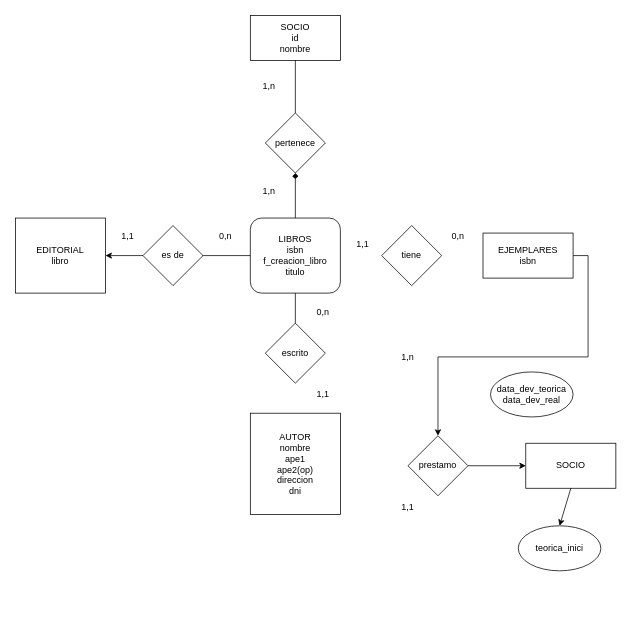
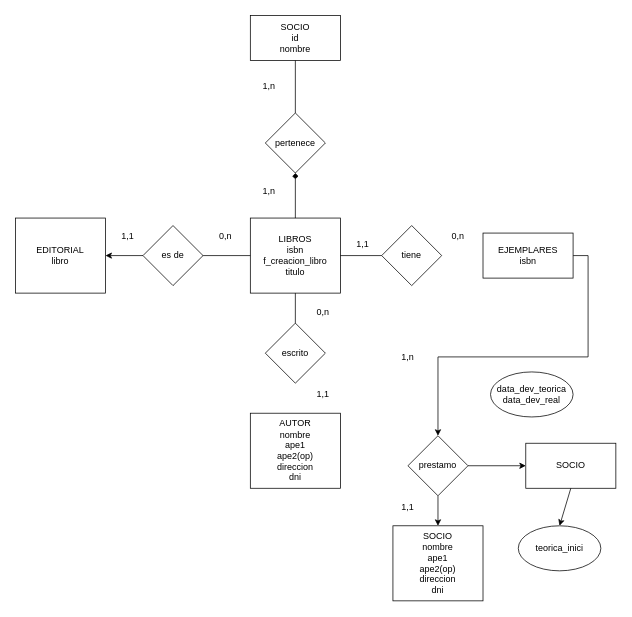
  <mxCell id="0" />
  <mxCell id="1" parent="0" />
  <mxCell id="2" style="edgeStyle=orthogonalEdgeStyle;rounded=0;orthogonalLoop=1;jettySize=auto;html=1;startArrow=none;" edge="1" parent="1" source="26" target="25"><mxGeometry relative="1" as="geometry" /></mxCell>
- <mxCell id="3" value="LIBROS&lt;br&gt;isbn&lt;br&gt;f_creacion_libro&lt;br&gt;titulo" style="whiteSpace=wrap;html=1;rounded=1;" parent="1" vertex="1"><mxGeometry x="333" y="290" width="120" height="100" as="geometry" /></mxCell>
+ <mxCell id="3" value="LIBROS&lt;br&gt;isbn&lt;br&gt;f_creacion_libro&lt;br&gt;titulo" style="rounded=0;whiteSpace=wrap;html=1;" parent="1" vertex="1"><mxGeometry x="333" y="290" width="120" height="100" as="geometry" /></mxCell>
+ <mxCell id="4" value="" style="edgeStyle=orthogonalEdgeStyle;rounded=0;orthogonalLoop=1;jettySize=auto;html=1;startArrow=none;entryX=0.5;entryY=0;entryDx=0;entryDy=0;" edge="1" parent="1" source="19" target="22"><mxGeometry relative="1" as="geometry"><mxPoint x="583" y="710" as="targetPoint" /></mxGeometry></mxCell>
  <mxCell id="5" style="edgeStyle=orthogonalEdgeStyle;rounded=0;orthogonalLoop=1;jettySize=auto;html=1;entryX=0.5;entryY=0;entryDx=0;entryDy=0;exitX=1;exitY=0.5;exitDx=0;exitDy=0;" edge="1" parent="1" source="6" target="19"><mxGeometry relative="1" as="geometry" /></mxCell>
  <mxCell id="6" value="EJEMPLARES&lt;br&gt;isbn" style="rounded=0;whiteSpace=wrap;html=1;" parent="1" vertex="1"><mxGeometry x="643" y="310" width="120" height="60" as="geometry" /></mxCell>
  <mxCell id="7" value="tiene" style="rhombus;whiteSpace=wrap;html=1;" parent="1" vertex="1"><mxGeometry x="508" y="300" width="80" height="80" as="geometry" /></mxCell>
+ <mxCell id="8" value="" style="endArrow=none;html=1;rounded=0;entryX=0;entryY=0.5;entryDx=0;entryDy=0;exitX=1;exitY=0.5;exitDx=0;exitDy=0;" parent="1" source="3" target="7" edge="1"><mxGeometry width="50" height="50" relative="1" as="geometry"><mxPoint x="453" y="340" as="sourcePoint" /><mxPoint x="648" y="340" as="targetPoint" /></mxGeometry></mxCell>
  <mxCell id="9" value="1,1" style="text;html=1;strokeColor=none;fillColor=none;align=center;verticalAlign=middle;whiteSpace=wrap;rounded=0;" parent="1" vertex="1"><mxGeometry x="453" y="310" width="60" height="30" as="geometry" /></mxCell>
  <mxCell id="10" value="0,n" style="text;html=1;strokeColor=none;fillColor=none;align=center;verticalAlign=middle;whiteSpace=wrap;rounded=0;" parent="1" vertex="1"><mxGeometry x="580" y="300" width="60" height="30" as="geometry" /></mxCell>
  <mxCell id="11" value="SOCIO&lt;br&gt;id&lt;br&gt;nombre" style="rounded=0;whiteSpace=wrap;html=1;" parent="1" vertex="1"><mxGeometry x="333" y="20" width="120" height="60" as="geometry" /></mxCell>
  <mxCell id="12" value="" style="endArrow=none;html=1;rounded=0;entryX=0.5;entryY=1;entryDx=0;entryDy=0;exitX=0.5;exitY=0;exitDx=0;exitDy=0;startArrow=none;" parent="1" source="13" target="11" edge="1"><mxGeometry width="50" height="50" relative="1" as="geometry"><mxPoint x="368" y="310" as="sourcePoint" /><mxPoint x="418" y="260" as="targetPoint" /></mxGeometry></mxCell>
  <mxCell id="13" value="pertenece" style="rhombus;whiteSpace=wrap;html=1;" parent="1" vertex="1"><mxGeometry x="353" y="150" width="80" height="80" as="geometry" /></mxCell>
  <mxCell id="14" value="" style="endArrow=diamond;html=1;rounded=0;entryX=0.5;entryY=1;entryDx=0;entryDy=0;exitX=0.5;exitY=0;exitDx=0;exitDy=0;" parent="1" source="3" target="13" edge="1"><mxGeometry width="50" height="50" relative="1" as="geometry"><mxPoint x="393" y="260" as="sourcePoint" /><mxPoint x="393" y="80" as="targetPoint" /></mxGeometry></mxCell>
  <mxCell id="15" value="1,n" style="text;html=1;strokeColor=none;fillColor=none;align=center;verticalAlign=middle;whiteSpace=wrap;rounded=0;" parent="1" vertex="1"><mxGeometry x="328" y="240" width="60" height="30" as="geometry" /></mxCell>
  <mxCell id="16" value="1,n" style="text;html=1;strokeColor=none;fillColor=none;align=center;verticalAlign=middle;whiteSpace=wrap;rounded=0;" parent="1" vertex="1"><mxGeometry x="328" y="100" width="60" height="30" as="geometry" /></mxCell>
- <mxCell id="17" value="AUTOR&lt;br&gt;nombre&lt;br&gt;ape1&lt;br&gt;ape2(op)&lt;br&gt;direccion&lt;br&gt;dni" style="rounded=0;whiteSpace=wrap;html=1;" vertex="1" parent="1"><mxGeometry x="333" y="550" width="120" height="135" as="geometry" /></mxCell>
+ <mxCell id="17" value="AUTOR&lt;br&gt;nombre&lt;br&gt;ape1&lt;br&gt;ape2(op)&lt;br&gt;direccion&lt;br&gt;dni" style="rounded=0;whiteSpace=wrap;html=1;" vertex="1" parent="1"><mxGeometry x="333" y="550" width="120" height="100" as="geometry" /></mxCell>
  <mxCell id="18" style="edgeStyle=orthogonalEdgeStyle;rounded=0;orthogonalLoop=1;jettySize=auto;html=1;" edge="1" parent="1" source="19" target="33"><mxGeometry relative="1" as="geometry"><mxPoint x="680" y="620" as="targetPoint" /></mxGeometry></mxCell>
  <mxCell id="19" value="prestamo" style="rhombus;whiteSpace=wrap;html=1;" vertex="1" parent="1"><mxGeometry x="543" y="580" width="80" height="80" as="geometry" /></mxCell>
  <mxCell id="20" value="1,1" style="text;html=1;strokeColor=none;fillColor=none;align=center;verticalAlign=middle;whiteSpace=wrap;rounded=0;" vertex="1" parent="1"><mxGeometry x="513" y="660" width="60" height="30" as="geometry" /></mxCell>
  <mxCell id="21" value="1,n" style="text;html=1;strokeColor=none;fillColor=none;align=center;verticalAlign=middle;whiteSpace=wrap;rounded=0;" vertex="1" parent="1"><mxGeometry x="513" y="460" width="60" height="30" as="geometry" /></mxCell>
+ <mxCell id="22" value="SOCIO&lt;br&gt;nombre&lt;br&gt;ape1&lt;br&gt;ape2(op)&lt;br&gt;direccion&lt;br&gt;dni" style="whiteSpace=wrap;html=1;rounded=0;" vertex="1" parent="1"><mxGeometry x="523" y="700" width="120" height="100" as="geometry" /></mxCell>
  <mxCell id="23" value="escrito" style="rhombus;whiteSpace=wrap;html=1;" vertex="1" parent="1"><mxGeometry x="353" y="430" width="80" height="80" as="geometry" /></mxCell>
  <mxCell id="24" value="" style="edgeStyle=orthogonalEdgeStyle;rounded=0;orthogonalLoop=1;jettySize=auto;html=1;endArrow=none;" edge="1" parent="1" source="3" target="23"><mxGeometry relative="1" as="geometry"><mxPoint x="393" y="390" as="sourcePoint" /><mxPoint x="393" y="550" as="targetPoint" /></mxGeometry></mxCell>
  <mxCell id="25" value="EDITORIAL&lt;br&gt;libro" style="rounded=0;whiteSpace=wrap;html=1;" vertex="1" parent="1"><mxGeometry x="20" y="290" width="120" height="100" as="geometry" /></mxCell>
  <mxCell id="26" value="es de" style="rhombus;whiteSpace=wrap;html=1;" vertex="1" parent="1"><mxGeometry x="190" y="300" width="80" height="80" as="geometry" /></mxCell>
  <mxCell id="27" value="" style="edgeStyle=orthogonalEdgeStyle;rounded=0;orthogonalLoop=1;jettySize=auto;html=1;endArrow=none;" edge="1" parent="1" source="3" target="26"><mxGeometry relative="1" as="geometry"><mxPoint x="333" y="340" as="sourcePoint" /><mxPoint x="140" y="340" as="targetPoint" /></mxGeometry></mxCell>
  <mxCell id="28" value="0,n" style="text;html=1;strokeColor=none;fillColor=none;align=center;verticalAlign=middle;whiteSpace=wrap;rounded=0;" vertex="1" parent="1"><mxGeometry x="270" y="300" width="60" height="30" as="geometry" /></mxCell>
  <mxCell id="29" value="1,1" style="text;html=1;strokeColor=none;fillColor=none;align=center;verticalAlign=middle;whiteSpace=wrap;rounded=0;" vertex="1" parent="1"><mxGeometry x="140" y="300" width="60" height="30" as="geometry" /></mxCell>
  <mxCell id="30" value="0,n" style="text;html=1;strokeColor=none;fillColor=none;align=center;verticalAlign=middle;whiteSpace=wrap;rounded=0;" vertex="1" parent="1"><mxGeometry x="400" y="400" width="60" height="30" as="geometry" /></mxCell>
  <mxCell id="31" value="1,1" style="text;html=1;strokeColor=none;fillColor=none;align=center;verticalAlign=middle;whiteSpace=wrap;rounded=0;" vertex="1" parent="1"><mxGeometry x="400" y="510" width="60" height="30" as="geometry" /></mxCell>
  <mxCell id="32" value="data_dev_teorica&lt;br&gt;data_dev_real" style="ellipse;whiteSpace=wrap;html=1;" vertex="1" parent="1"><mxGeometry x="653" y="495" width="110" height="60" as="geometry" /></mxCell>
  <mxCell id="33" value="SOCIO" style="rounded=0;whiteSpace=wrap;html=1;" vertex="1" parent="1"><mxGeometry x="700" y="590" width="120" height="60" as="geometry" /></mxCell>
  <mxCell id="34" value="teorica_inici" style="ellipse;whiteSpace=wrap;html=1;" vertex="1" parent="1"><mxGeometry x="690" y="700" width="110" height="60" as="geometry" /></mxCell>
  <mxCell id="35" value="" style="endArrow=classic;html=1;rounded=0;exitX=0.5;exitY=1;exitDx=0;exitDy=0;entryX=0.5;entryY=0;entryDx=0;entryDy=0;" edge="1" parent="1" source="33" target="34"><mxGeometry width="50" height="50" relative="1" as="geometry"><mxPoint x="590" y="530" as="sourcePoint" /><mxPoint x="640" y="480" as="targetPoint" /></mxGeometry></mxCell>
